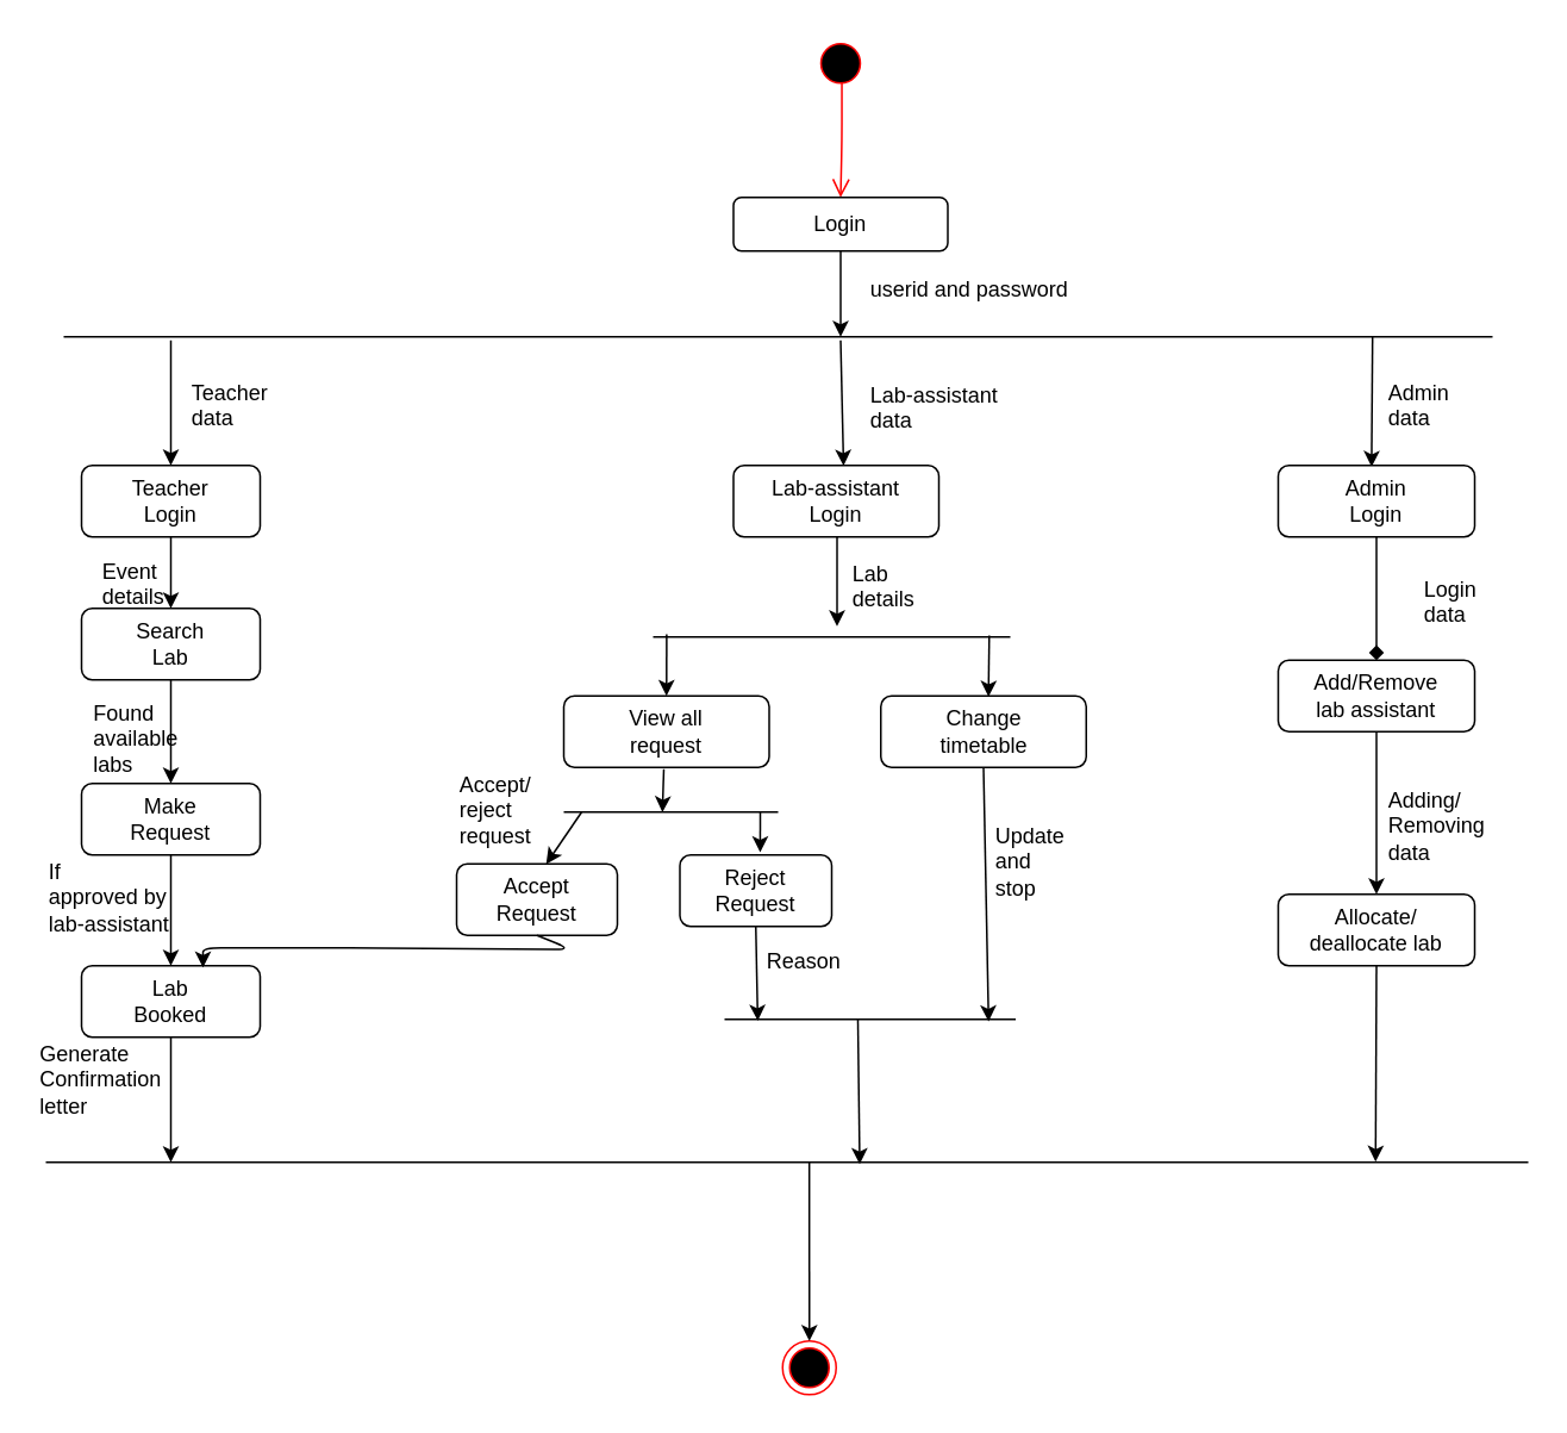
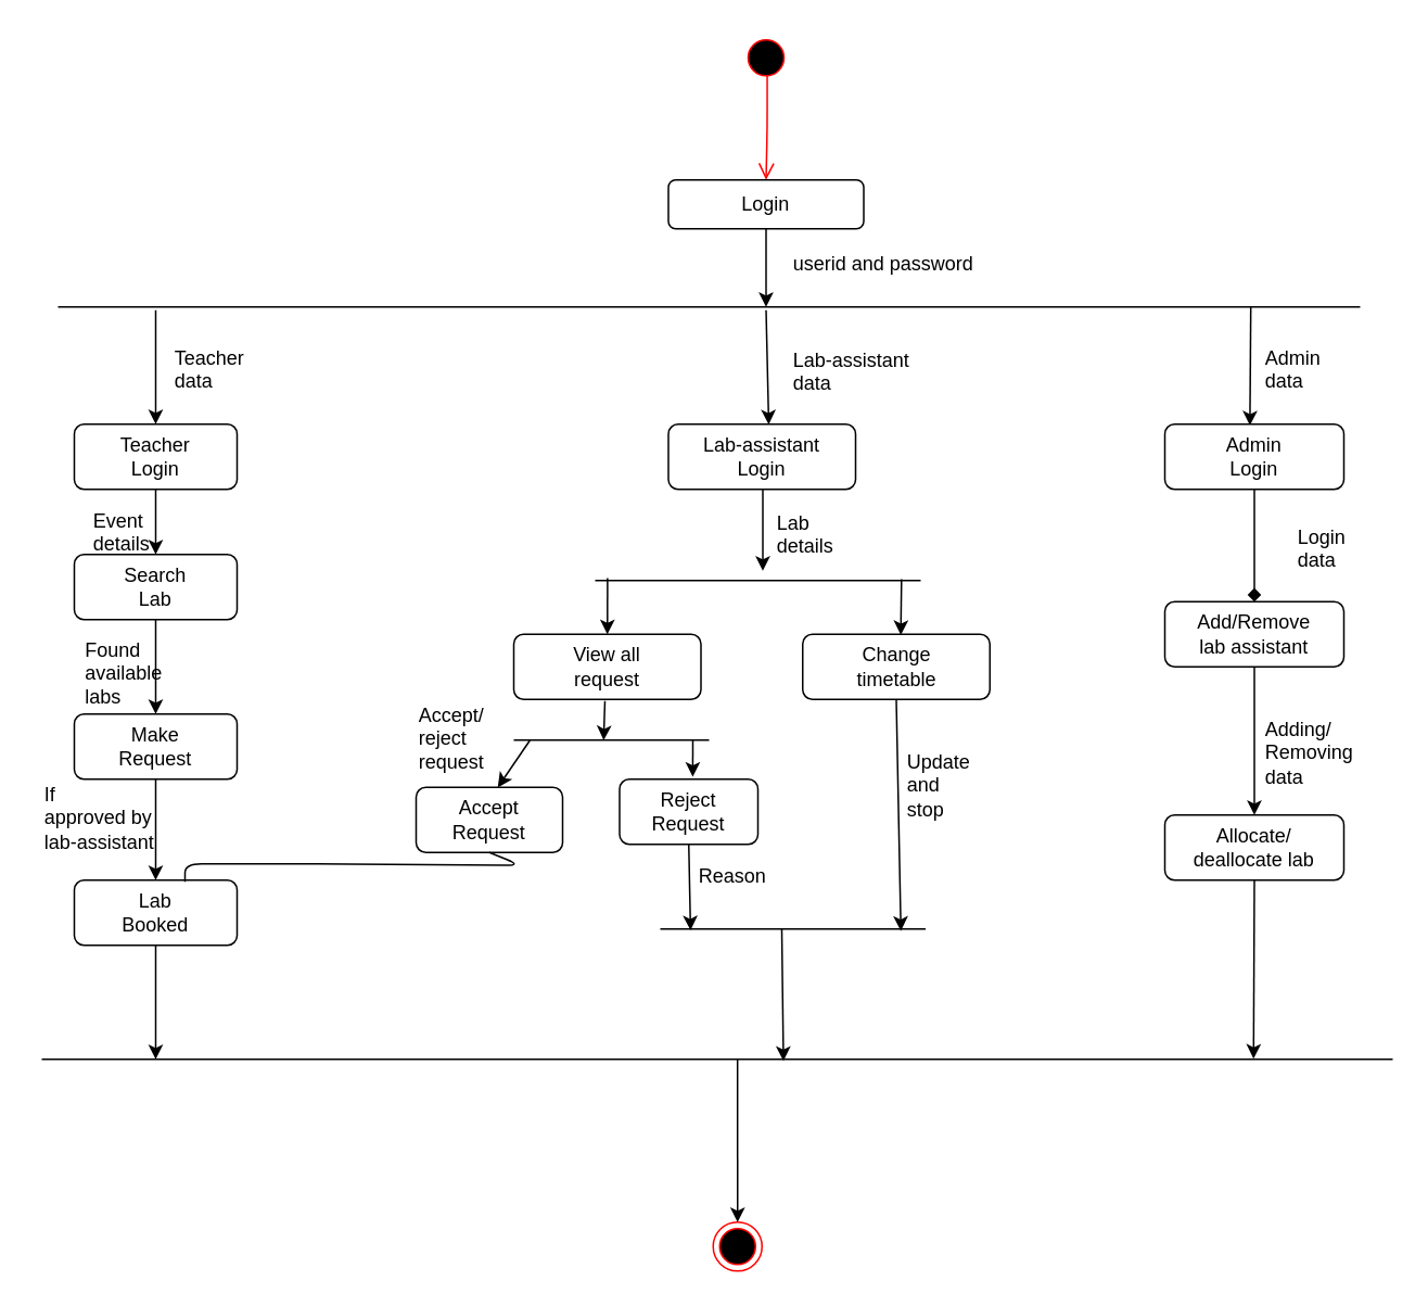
  <mxCell id="0" />
  <mxCell id="1" parent="0" />
  <mxCell id="2" value="" style="ellipse;html=1;shape=startState;fillColor=#000000;strokeColor=#ff0000;" parent="1" vertex="1"><mxGeometry x="455" y="20" width="30" height="30" as="geometry" /></mxCell>
  <mxCell id="3" value="" style="edgeStyle=orthogonalEdgeStyle;html=1;verticalAlign=bottom;endArrow=open;endSize=8;strokeColor=#ff0000;exitX=0.523;exitY=0.852;exitDx=0;exitDy=0;exitPerimeter=0;" parent="1" source="2" edge="1"><mxGeometry relative="1" as="geometry"><mxPoint x="470" y="110" as="targetPoint" /><Array as="points"><mxPoint x="470" y="78" /></Array></mxGeometry></mxCell>
  <mxCell id="4" value="Login" style="rounded=1;whiteSpace=wrap;html=1;" parent="1" vertex="1"><mxGeometry x="410" y="110" width="120" height="30" as="geometry" /></mxCell>
  <mxCell id="5" value="" style="line;strokeWidth=1;fillColor=none;align=left;verticalAlign=middle;spacingTop=-1;spacingLeft=3;spacingRight=3;rotatable=0;labelPosition=right;points=[];portConstraint=eastwest;fontSize=12;" parent="1" vertex="1"><mxGeometry x="35" y="184" width="800" height="8" as="geometry" /></mxCell>
  <mxCell id="6" value="" style="endArrow=classic;html=1;exitX=0.5;exitY=1;exitDx=0;exitDy=0;" parent="1" source="4" edge="1"><mxGeometry width="50" height="50" relative="1" as="geometry"><mxPoint x="35" y="260" as="sourcePoint" /><mxPoint x="470" y="188" as="targetPoint" /></mxGeometry></mxCell>
  <mxCell id="7" value="userid and password" style="text;html=1;resizable=0;points=[];autosize=1;align=left;verticalAlign=top;spacingTop=-4;" parent="1" vertex="1"><mxGeometry x="485" y="152" width="130" height="20" as="geometry" /></mxCell>
  <mxCell id="8" value="&lt;div&gt;Teacher&lt;/div&gt;&lt;div&gt;Login&lt;br&gt;&lt;/div&gt;" style="rounded=1;whiteSpace=wrap;html=1;" parent="1" vertex="1"><mxGeometry x="45" y="260" width="100" height="40" as="geometry" /></mxCell>
  <mxCell id="9" value="" style="endArrow=classic;html=1;entryX=0.536;entryY=0.005;entryDx=0;entryDy=0;entryPerimeter=0;" parent="1" target="14" edge="1"><mxGeometry width="50" height="50" relative="1" as="geometry"><mxPoint x="470" y="190" as="sourcePoint" /><mxPoint x="469" y="239.836" as="targetPoint" /></mxGeometry></mxCell>
  <mxCell id="10" value="" style="endArrow=classic;html=1;exitX=0.916;exitY=0.524;exitDx=0;exitDy=0;entryX=0.475;entryY=0.02;entryDx=0;entryDy=0;exitPerimeter=0;entryPerimeter=0;" parent="1" source="5" target="16" edge="1"><mxGeometry width="50" height="50" relative="1" as="geometry"><mxPoint x="875" y="188" as="sourcePoint" /><mxPoint x="875" y="236.336" as="targetPoint" /></mxGeometry></mxCell>
  <mxCell id="11" value="" style="endArrow=classic;html=1;" parent="1" edge="1"><mxGeometry width="50" height="50" relative="1" as="geometry"><mxPoint x="95" y="190" as="sourcePoint" /><mxPoint x="95" y="260" as="targetPoint" /></mxGeometry></mxCell>
  <mxCell id="12" value="&lt;div&gt;Teacher&lt;/div&gt;&lt;div&gt;data&lt;br&gt;&lt;/div&gt;" style="text;html=1;resizable=0;points=[];autosize=1;align=left;verticalAlign=top;spacingTop=-4;" parent="1" vertex="1"><mxGeometry x="105" y="210" width="60" height="30" as="geometry" /></mxCell>
  <mxCell id="13" value="" style="edgeStyle=orthogonalEdgeStyle;rounded=0;orthogonalLoop=1;jettySize=auto;html=1;" parent="1" source="14" edge="1"><mxGeometry relative="1" as="geometry"><mxPoint x="468" y="350" as="targetPoint" /><Array as="points"><mxPoint x="468" y="350" /><mxPoint x="468" y="350" /></Array></mxGeometry></mxCell>
  <mxCell id="14" value="&lt;div&gt;Lab-assistant&lt;/div&gt;&lt;div&gt;Login&lt;br&gt;&lt;/div&gt;" style="rounded=1;whiteSpace=wrap;html=1;" parent="1" vertex="1"><mxGeometry x="410" y="260" width="115" height="40" as="geometry" /></mxCell>
  <mxCell id="15" value="" style="edgeStyle=orthogonalEdgeStyle;rounded=0;orthogonalLoop=1;jettySize=auto;html=1;endArrow=diamond;" parent="1" source="16" target="18" edge="1"><mxGeometry relative="1" as="geometry" /></mxCell>
  <mxCell id="16" value="&lt;div&gt;Admin&lt;/div&gt;&lt;div&gt;Login&lt;br&gt;&lt;/div&gt;" style="rounded=1;whiteSpace=wrap;html=1;" parent="1" vertex="1"><mxGeometry x="715" y="260" width="110" height="40" as="geometry" /></mxCell>
  <mxCell id="17" value="" style="edgeStyle=orthogonalEdgeStyle;rounded=0;orthogonalLoop=1;jettySize=auto;html=1;" parent="1" source="18" target="19" edge="1"><mxGeometry relative="1" as="geometry" /></mxCell>
  <mxCell id="18" value="&lt;div&gt;Add/Remove&lt;/div&gt;&lt;div&gt;lab assistant&lt;br&gt;&lt;/div&gt;" style="rounded=1;whiteSpace=wrap;html=1;" parent="1" vertex="1"><mxGeometry x="715" y="369" width="110" height="40" as="geometry" /></mxCell>
  <mxCell id="19" value="&lt;div&gt;Allocate/&lt;/div&gt;&lt;div&gt;deallocate lab&lt;br&gt;&lt;/div&gt;" style="rounded=1;whiteSpace=wrap;html=1;" parent="1" vertex="1"><mxGeometry x="715" y="500" width="110" height="40" as="geometry" /></mxCell>
  <mxCell id="20" value="&lt;div&gt;Lab-assistant&lt;br&gt;&lt;/div&gt;&lt;div&gt;data&lt;br&gt;&lt;/div&gt;" style="text;html=1;resizable=0;points=[];autosize=1;align=left;verticalAlign=top;spacingTop=-4;" parent="1" vertex="1"><mxGeometry x="485" y="211" width="90" height="30" as="geometry" /></mxCell>
  <mxCell id="21" value="&lt;div&gt;Admin&lt;br&gt;&lt;/div&gt;&lt;div&gt;data&lt;br&gt;&lt;/div&gt;" style="text;html=1;resizable=0;points=[];autosize=1;align=left;verticalAlign=top;spacingTop=-4;" parent="1" vertex="1"><mxGeometry x="775" y="210" width="50" height="30" as="geometry" /></mxCell>
  <mxCell id="22" value="" style="endArrow=classic;html=1;exitX=0.5;exitY=1;exitDx=0;exitDy=0;entryX=0.5;entryY=0;entryDx=0;entryDy=0;" parent="1" source="8" target="24" edge="1"><mxGeometry width="50" height="50" relative="1" as="geometry"><mxPoint x="105" y="200" as="sourcePoint" /><mxPoint x="95" y="330" as="targetPoint" /></mxGeometry></mxCell>
  <mxCell id="23" value="" style="edgeStyle=orthogonalEdgeStyle;rounded=0;orthogonalLoop=1;jettySize=auto;html=1;" parent="1" source="24" target="26" edge="1"><mxGeometry relative="1" as="geometry" /></mxCell>
  <mxCell id="24" value="&lt;div&gt;Search &lt;br&gt;&lt;/div&gt;&lt;div&gt;Lab&lt;br&gt;&lt;/div&gt;" style="rounded=1;whiteSpace=wrap;html=1;" parent="1" vertex="1"><mxGeometry x="45" y="340" width="100" height="40" as="geometry" /></mxCell>
  <mxCell id="25" value="" style="edgeStyle=orthogonalEdgeStyle;rounded=0;orthogonalLoop=1;jettySize=auto;html=1;" parent="1" source="26" target="28" edge="1"><mxGeometry relative="1" as="geometry" /></mxCell>
  <mxCell id="26" value="&lt;div&gt;Make &lt;br&gt;&lt;/div&gt;&lt;div&gt;Request&lt;br&gt;&lt;/div&gt;" style="rounded=1;whiteSpace=wrap;html=1;" parent="1" vertex="1"><mxGeometry x="45" y="438" width="100" height="40" as="geometry" /></mxCell>
  <mxCell id="27" value="" style="edgeStyle=orthogonalEdgeStyle;rounded=0;orthogonalLoop=1;jettySize=auto;html=1;" parent="1" source="28" edge="1"><mxGeometry relative="1" as="geometry"><mxPoint x="95" y="650" as="targetPoint" /></mxGeometry></mxCell>
  <mxCell id="28" value="&lt;div&gt;Lab&lt;/div&gt;&lt;div&gt;Booked&lt;br&gt;&lt;/div&gt;" style="rounded=1;whiteSpace=wrap;html=1;" parent="1" vertex="1"><mxGeometry x="45" y="540" width="100" height="40" as="geometry" /></mxCell>
  <mxCell id="29" value="&lt;div&gt;Event &lt;br&gt;&lt;/div&gt;&lt;div&gt;details&lt;br&gt;&lt;/div&gt;" style="text;html=1;resizable=0;points=[];autosize=1;align=left;verticalAlign=top;spacingTop=-4;" parent="1" vertex="1"><mxGeometry x="55" y="310" width="50" height="30" as="geometry" /></mxCell>
  <mxCell id="30" value="&lt;div&gt;Found&lt;/div&gt;&lt;div&gt;available&lt;/div&gt;&lt;div&gt;labs&lt;br&gt;&lt;/div&gt;" style="text;html=1;resizable=0;points=[];autosize=1;align=left;verticalAlign=top;spacingTop=-4;" parent="1" vertex="1"><mxGeometry x="50" y="389" width="60" height="40" as="geometry" /></mxCell>
  <mxCell id="31" value="&lt;div&gt;If&lt;/div&gt;&lt;div&gt;approved by&lt;/div&gt;&lt;div&gt;lab-assistant&lt;br&gt;&lt;/div&gt;&lt;div&gt;&lt;br&gt;&lt;/div&gt;" style="text;html=1;resizable=0;points=[];autosize=1;align=left;verticalAlign=top;spacingTop=-4;" parent="1" vertex="1"><mxGeometry x="25" y="478" width="80" height="60" as="geometry" /></mxCell>
- <mxCell id="32" value="&lt;div&gt;Generate &lt;br&gt;&lt;/div&gt;&lt;div&gt;Confirmation &lt;br&gt;&lt;/div&gt;&lt;div&gt;letter&lt;br&gt;&lt;/div&gt;" style="text;html=1;resizable=0;points=[];autosize=1;align=left;verticalAlign=top;spacingTop=-4;" parent="1" vertex="1"><mxGeometry x="20" y="580" width="90" height="40" as="geometry" /></mxCell>
  <mxCell id="33" value="" style="line;strokeWidth=1;fillColor=none;align=left;verticalAlign=middle;spacingTop=-1;spacingLeft=3;spacingRight=3;rotatable=0;labelPosition=right;points=[];portConstraint=eastwest;" parent="1" vertex="1"><mxGeometry x="365" y="352" width="200" height="8" as="geometry" /></mxCell>
  <mxCell id="34" value="&lt;div&gt;View all &lt;br&gt;&lt;/div&gt;&lt;div&gt;request&lt;br&gt;&lt;/div&gt;" style="rounded=1;whiteSpace=wrap;html=1;" parent="1" vertex="1"><mxGeometry x="315" y="389" width="115" height="40" as="geometry" /></mxCell>
  <mxCell id="35" value="&lt;div&gt;Change &lt;br&gt;&lt;/div&gt;&lt;div&gt;timetable&lt;br&gt;&lt;/div&gt;" style="rounded=1;whiteSpace=wrap;html=1;" parent="1" vertex="1"><mxGeometry x="492.5" y="389" width="115" height="40" as="geometry" /></mxCell>
  <mxCell id="36" value="" style="endArrow=classic;html=1;entryX=0.5;entryY=0;entryDx=0;entryDy=0;exitX=0.038;exitY=0.323;exitDx=0;exitDy=0;exitPerimeter=0;" parent="1" source="33" target="34" edge="1"><mxGeometry width="50" height="50" relative="1" as="geometry"><mxPoint x="373" y="357" as="sourcePoint" /><mxPoint x="75" y="680" as="targetPoint" /></mxGeometry></mxCell>
  <mxCell id="37" value="" style="endArrow=classic;html=1;exitX=0.941;exitY=0.4;exitDx=0;exitDy=0;exitPerimeter=0;entryX=0.524;entryY=0.012;entryDx=0;entryDy=0;entryPerimeter=0;" parent="1" source="33" target="35" edge="1"><mxGeometry width="50" height="50" relative="1" as="geometry"><mxPoint x="25" y="730" as="sourcePoint" /><mxPoint x="75" y="680" as="targetPoint" /></mxGeometry></mxCell>
  <mxCell id="38" value="" style="line;strokeWidth=1;fillColor=none;align=left;verticalAlign=middle;spacingTop=-1;spacingLeft=3;spacingRight=3;rotatable=0;labelPosition=right;points=[];portConstraint=eastwest;" parent="1" vertex="1"><mxGeometry x="25" y="646" width="830" height="8" as="geometry" /></mxCell>
  <mxCell id="39" value="" style="line;strokeWidth=1;fillColor=none;align=left;verticalAlign=middle;spacingTop=-1;spacingLeft=3;spacingRight=3;rotatable=0;labelPosition=right;points=[];portConstraint=eastwest;" parent="1" vertex="1"><mxGeometry x="405" y="566" width="163" height="8" as="geometry" /></mxCell>
  <mxCell id="40" value="" style="endArrow=classic;html=1;exitX=0.5;exitY=1;exitDx=0;exitDy=0;entryX=0.907;entryY=0.65;entryDx=0;entryDy=0;entryPerimeter=0;" parent="1" source="35" target="39" edge="1"><mxGeometry width="50" height="50" relative="1" as="geometry"><mxPoint x="382.5" y="439" as="sourcePoint" /><mxPoint x="505" y="480" as="targetPoint" /></mxGeometry></mxCell>
  <mxCell id="41" value="" style="endArrow=classic;html=1;exitX=0.458;exitY=0.458;exitDx=0;exitDy=0;exitPerimeter=0;entryX=0.549;entryY=0.631;entryDx=0;entryDy=0;entryPerimeter=0;" parent="1" source="39" target="38" edge="1"><mxGeometry width="50" height="50" relative="1" as="geometry"><mxPoint x="395" y="630" as="sourcePoint" /><mxPoint x="452" y="650" as="targetPoint" /></mxGeometry></mxCell>
  <mxCell id="42" value="&lt;div&gt;Login&lt;/div&gt;&lt;div&gt;data&lt;br&gt;&lt;/div&gt;" style="text;html=1;resizable=0;points=[];autosize=1;align=left;verticalAlign=top;spacingTop=-4;" parent="1" vertex="1"><mxGeometry x="795" y="320" width="50" height="30" as="geometry" /></mxCell>
  <mxCell id="43" value="&lt;div&gt;Adding/&lt;/div&gt;&lt;div&gt;Removing &lt;br&gt;&lt;/div&gt;&lt;div&gt;data&lt;br&gt;&lt;/div&gt;" style="text;html=1;resizable=0;points=[];autosize=1;align=left;verticalAlign=top;spacingTop=-4;" parent="1" vertex="1"><mxGeometry x="775" y="438" width="70" height="40" as="geometry" /></mxCell>
  <mxCell id="44" value="" style="endArrow=classic;html=1;entryX=0.897;entryY=0.458;entryDx=0;entryDy=0;entryPerimeter=0;exitX=0.5;exitY=1;exitDx=0;exitDy=0;" parent="1" source="19" target="38" edge="1"><mxGeometry width="50" height="50" relative="1" as="geometry"><mxPoint x="785" y="620" as="sourcePoint" /><mxPoint x="835" y="570" as="targetPoint" /></mxGeometry></mxCell>
  <mxCell id="45" value="" style="ellipse;html=1;shape=endState;fillColor=#000000;strokeColor=#ff0000;direction=south;" parent="1" vertex="1"><mxGeometry x="437.5" y="750" width="30" height="30" as="geometry" /></mxCell>
  <mxCell id="46" value="" style="endArrow=classic;html=1;exitX=0.515;exitY=0.452;exitDx=0;exitDy=0;exitPerimeter=0;entryX=0;entryY=0.5;entryDx=0;entryDy=0;" parent="1" source="38" target="45" edge="1"><mxGeometry width="50" height="50" relative="1" as="geometry"><mxPoint x="315" y="810" as="sourcePoint" /><mxPoint x="455" y="750" as="targetPoint" /></mxGeometry></mxCell>
  <mxCell id="47" value="" style="line;strokeWidth=1;fillColor=none;align=left;verticalAlign=middle;spacingTop=-1;spacingLeft=3;spacingRight=3;rotatable=0;labelPosition=right;points=[];portConstraint=eastwest;" parent="1" vertex="1"><mxGeometry x="315" y="450" width="120" height="8" as="geometry" /></mxCell>
  <mxCell id="48" value="&lt;div&gt;Accept &lt;br&gt;&lt;/div&gt;&lt;div&gt;Request&lt;br&gt;&lt;/div&gt;" style="rounded=1;whiteSpace=wrap;html=1;" parent="1" vertex="1"><mxGeometry x="255" y="483" width="90" height="40" as="geometry" /></mxCell>
  <mxCell id="49" value="&lt;div&gt;Reject&lt;/div&gt;&lt;div&gt;Request&lt;br&gt;&lt;/div&gt;" style="rounded=1;whiteSpace=wrap;html=1;" parent="1" vertex="1"><mxGeometry x="380" y="478" width="85" height="40" as="geometry" /></mxCell>
  <mxCell id="50" value="" style="endArrow=classic;html=1;entryX=0.46;entryY=0.515;entryDx=0;entryDy=0;entryPerimeter=0;" parent="1" target="47" edge="1"><mxGeometry width="50" height="50" relative="1" as="geometry"><mxPoint x="371" y="430" as="sourcePoint" /><mxPoint x="370" y="454" as="targetPoint" /></mxGeometry></mxCell>
  <mxCell id="51" value="" style="endArrow=classic;html=1;entryX=0.489;entryY=0.438;entryDx=0;entryDy=0;entryPerimeter=0;" parent="1" edge="1"><mxGeometry width="50" height="50" relative="1" as="geometry"><mxPoint x="425" y="453.5" as="sourcePoint" /><mxPoint x="424.96" y="476.504" as="targetPoint" /></mxGeometry></mxCell>
  <mxCell id="52" value="" style="endArrow=classic;html=1;entryX=0.557;entryY=0.002;entryDx=0;entryDy=0;entryPerimeter=0;" parent="1" target="48" edge="1"><mxGeometry width="50" height="50" relative="1" as="geometry"><mxPoint x="325" y="454" as="sourcePoint" /><mxPoint x="434.96" y="486.504" as="targetPoint" /></mxGeometry></mxCell>
- <mxCell id="53" value="" style="endArrow=classic;html=1;entryX=0.68;entryY=0.025;entryDx=0;entryDy=0;entryPerimeter=0;exitX=0.5;exitY=1;exitDx=0;exitDy=0;" parent="1" source="48" target="28" edge="1"><mxGeometry width="50" height="50" relative="1" as="geometry"><mxPoint x="325" y="531" as="sourcePoint" /><mxPoint x="305" y="560" as="targetPoint" /><Array as="points"><mxPoint x="320" y="531" /><mxPoint x="205" y="530" /><mxPoint x="113" y="530" /></Array></mxGeometry></mxCell>
+ <mxCell id="53" value="" style="endArrow=none;html=1;entryX=0.68;entryY=0.025;entryDx=0;entryDy=0;entryPerimeter=0;exitX=0.5;exitY=1;exitDx=0;exitDy=0;" parent="1" source="48" target="28" edge="1"><mxGeometry width="50" height="50" relative="1" as="geometry"><mxPoint x="325" y="531" as="sourcePoint" /><mxPoint x="305" y="560" as="targetPoint" /><Array as="points"><mxPoint x="320" y="531" /><mxPoint x="205" y="530" /><mxPoint x="113" y="530" /></Array></mxGeometry></mxCell>
  <mxCell id="54" value="" style="endArrow=classic;html=1;entryX=0.114;entryY=0.6;entryDx=0;entryDy=0;entryPerimeter=0;exitX=0.5;exitY=1;exitDx=0;exitDy=0;" parent="1" source="49" target="39" edge="1"><mxGeometry width="50" height="50" relative="1" as="geometry"><mxPoint x="295" y="640" as="sourcePoint" /><mxPoint x="345" y="590" as="targetPoint" /></mxGeometry></mxCell>
  <mxCell id="55" value="&lt;div&gt;Lab&lt;/div&gt;&lt;div&gt;details&lt;br&gt;&lt;/div&gt;" style="text;html=1;resizable=0;points=[];autosize=1;align=left;verticalAlign=top;spacingTop=-4;" parent="1" vertex="1"><mxGeometry x="475" y="311" width="50" height="30" as="geometry" /></mxCell>
  <mxCell id="56" value="&lt;div&gt;Accept/&lt;/div&gt;&lt;div&gt;reject&lt;/div&gt;&lt;div&gt;request&lt;br&gt;&lt;/div&gt;" style="text;html=1;resizable=0;points=[];autosize=1;align=left;verticalAlign=top;spacingTop=-4;" parent="1" vertex="1"><mxGeometry x="255" y="429" width="60" height="40" as="geometry" /></mxCell>
  <mxCell id="57" value="&lt;div&gt;Update&lt;/div&gt;&lt;div&gt;and&lt;/div&gt;&lt;div&gt;stop&lt;br&gt;&lt;/div&gt;" style="text;html=1;resizable=0;points=[];autosize=1;align=left;verticalAlign=top;spacingTop=-4;" parent="1" vertex="1"><mxGeometry x="555" y="458" width="60" height="40" as="geometry" /></mxCell>
  <mxCell id="58" value="Reason" style="text;html=1;resizable=0;points=[];autosize=1;align=left;verticalAlign=top;spacingTop=-4;" parent="1" vertex="1"><mxGeometry x="426.5" y="528" width="60" height="20" as="geometry" /></mxCell>
